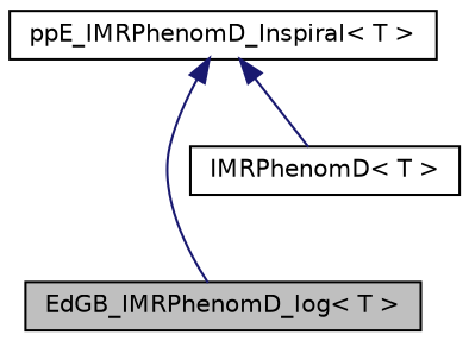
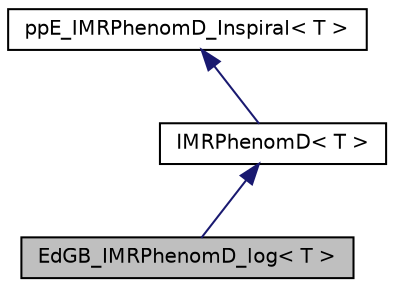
  digraph {
    fontname="DejaVu Sans"
    node [color=black fillcolor=white fontname="DejaVu Sans" fontsize=10 shape=record style=filled]
    edge [color=midnightblue dir=back fontname="DejaVu Sans" fontsize=10 labelfontname=Helvetica labelfontsize=10 style=solid]
    n1 [fillcolor=grey75 fontcolor=black height=0.2 label="EdGB_IMRPhenomD_log\< T \>" width=0.4]
    n2 [height=0.2 label="ppE_IMRPhenomD_Inspiral\< T \>" width=0.4]
    n3 [height=0.2 label="IMRPhenomD\< T \>" width=0.4]
-   n2 -> n1
+   n3 -> n1
    n2 -> n3
  }
